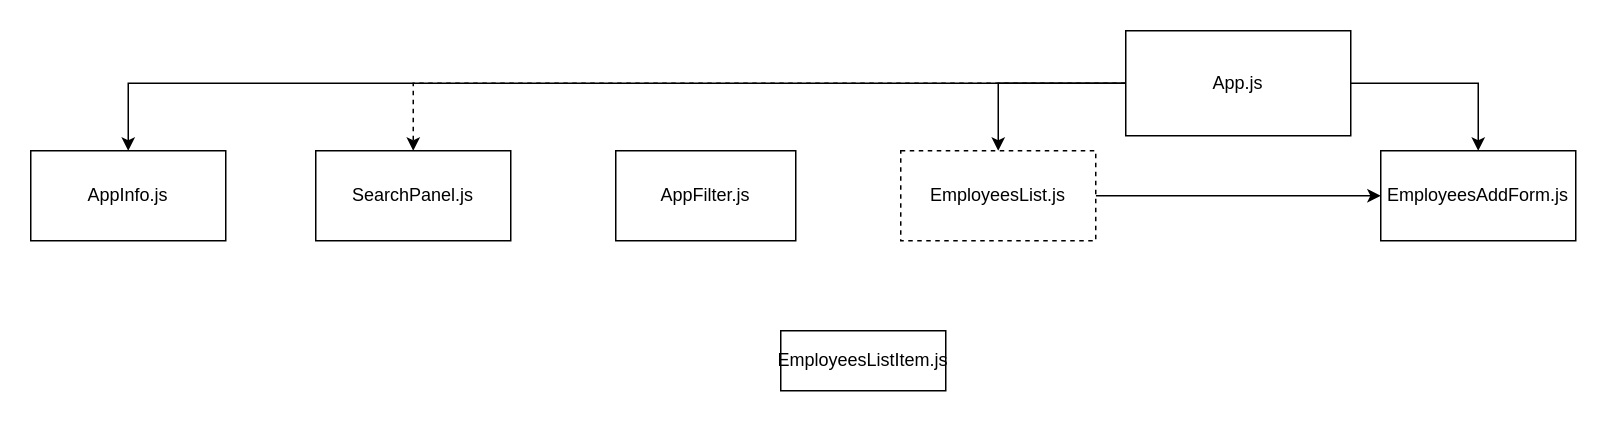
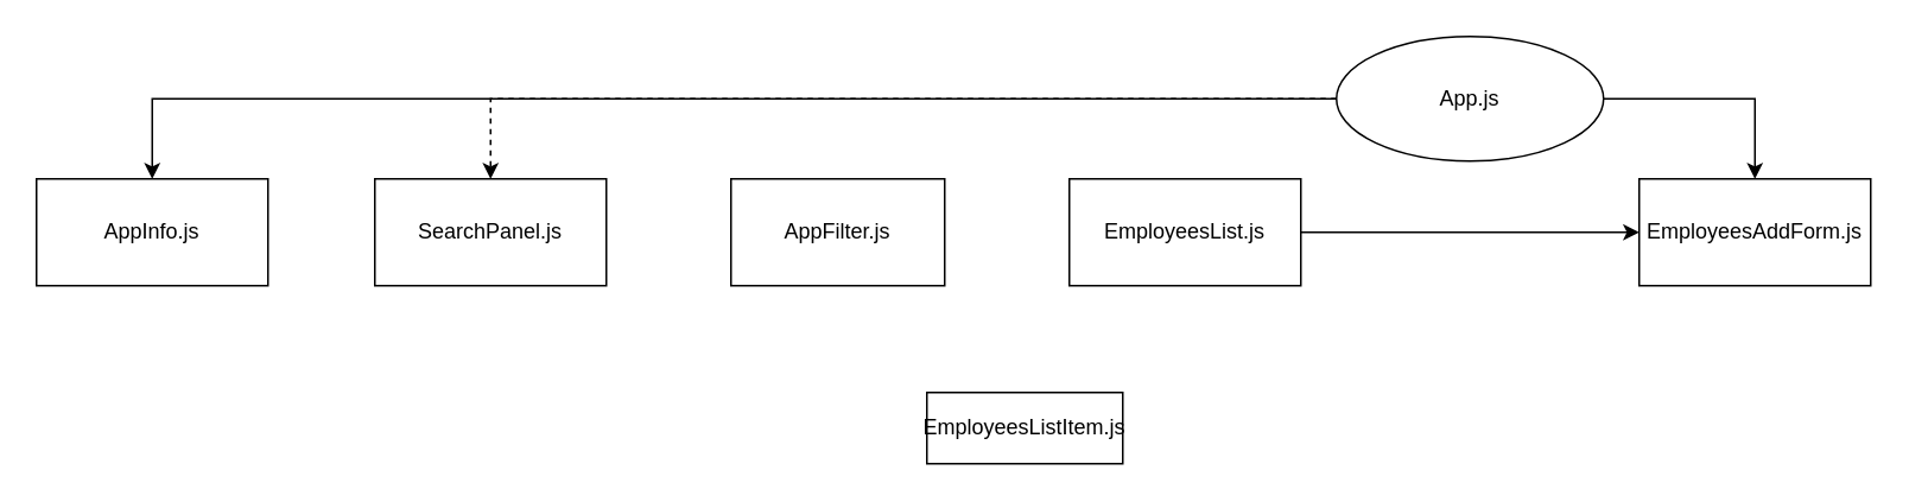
  <mxCell id="0" />
  <mxCell id="1" parent="0" />
  <mxCell id="2" style="edgeStyle=orthogonalEdgeStyle;rounded=0;orthogonalLoop=1;jettySize=auto;html=1;entryX=0.5;entryY=0;entryDx=0;entryDy=0;fontSize=12;" parent="1" source="6" target="7" edge="1"><mxGeometry relative="1" as="geometry" /></mxCell>
  <mxCell id="3" style="edgeStyle=orthogonalEdgeStyle;rounded=0;orthogonalLoop=1;jettySize=auto;html=1;entryX=0.5;entryY=0;entryDx=0;entryDy=0;fontSize=12;dashed=1;" parent="1" source="6" target="8" edge="1"><mxGeometry relative="1" as="geometry" /></mxCell>
- <mxCell id="4" style="edgeStyle=orthogonalEdgeStyle;rounded=0;orthogonalLoop=1;jettySize=auto;html=1;fontSize=12;" parent="1" source="6" target="11" edge="1"><mxGeometry relative="1" as="geometry" /></mxCell>
  <mxCell id="5" style="edgeStyle=orthogonalEdgeStyle;rounded=0;orthogonalLoop=1;jettySize=auto;html=1;fontSize=12;" parent="1" source="6" target="13" edge="1"><mxGeometry relative="1" as="geometry" /></mxCell>
- <mxCell id="6" value="App.js" style="rounded=0;whiteSpace=wrap;html=1;" parent="1" vertex="1"><mxGeometry x="750" y="20" width="150" height="70" as="geometry" /></mxCell>
+ <mxCell id="6" value="App.js" style="ellipse;whiteSpace=wrap;html=1;" parent="1" vertex="1"><mxGeometry x="750" y="20" width="150" height="70" as="geometry" /></mxCell>
  <mxCell id="7" value="AppInfo.js" style="rounded=0;whiteSpace=wrap;html=1;" parent="1" vertex="1"><mxGeometry x="20" y="100" width="130" height="60" as="geometry" /></mxCell>
  <mxCell id="8" value="SearchPanel.js" style="rounded=0;whiteSpace=wrap;html=1;" parent="1" vertex="1"><mxGeometry x="210" y="100" width="130" height="60" as="geometry" /></mxCell>
  <mxCell id="9" value="AppFilter.js" style="rounded=0;whiteSpace=wrap;html=1;" parent="1" vertex="1"><mxGeometry x="410" y="100" width="120" height="60" as="geometry" /></mxCell>
  <mxCell id="10" style="edgeStyle=orthogonalEdgeStyle;rounded=0;orthogonalLoop=1;jettySize=auto;html=1;fontSize=12;" parent="1" source="11" target="13" edge="1"><mxGeometry relative="1" as="geometry" /></mxCell>
- <mxCell id="11" value="EmployeesList.js" style="rounded=0;whiteSpace=wrap;html=1;dashed=1;" parent="1" vertex="1"><mxGeometry x="600" y="100" width="130" height="60" as="geometry" /></mxCell>
+ <mxCell id="11" value="EmployeesList.js" style="rounded=0;whiteSpace=wrap;html=1;" parent="1" vertex="1"><mxGeometry x="600" y="100" width="130" height="60" as="geometry" /></mxCell>
  <mxCell id="12" value="&lt;font style=&quot;font-size: 12px&quot;&gt;EmployeesListItem.js&lt;/font&gt;" style="rounded=0;whiteSpace=wrap;html=1;" parent="1" vertex="1"><mxGeometry x="520" y="220" width="110" height="40" as="geometry" /></mxCell>
  <mxCell id="13" value="EmployeesAddForm.js" style="rounded=0;whiteSpace=wrap;html=1;" parent="1" vertex="1"><mxGeometry x="920" y="100" width="130" height="60" as="geometry" /></mxCell>
